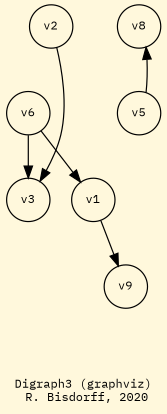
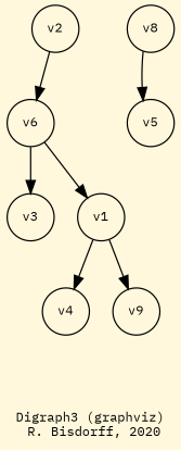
  digraph {
    bgcolor=cornsilk
    fontname="IBM Plex Mono"
    fontsize=10
    label="\nDigraph3 (graphviz)\n R. Bisdorff, 2020"
    ordering=out
    node [fontname="IBM Plex Mono" fontsize=10 shape=circle]
    edge [color=black fontname="IBM Plex Mono" style="setlinewidth(1)"]
    n1 [label=v3]
+   n2 [label=v4]
    n3 [label=v9]
    n4 [label=v8]
    n5 [label=v1]
    n6 [label=v5]
    n7 [label=v6]
    n8 [label=v2]
    subgraph sub_1 {
      rank=0
      n1
+     n2
      n3
      n4
    }
    subgraph sub_2 {
      rank=1
      n5
      n6
      n7
    }
    subgraph sub_3 {
      rank=2
      n8
    }
+   n5 -> n2
    n5 -> n3
-   n6 -> n4
+   n4 -> n6
    n7 -> n1
    n7 -> n5
-   n8 -> n1
+   n8 -> n7
  }
